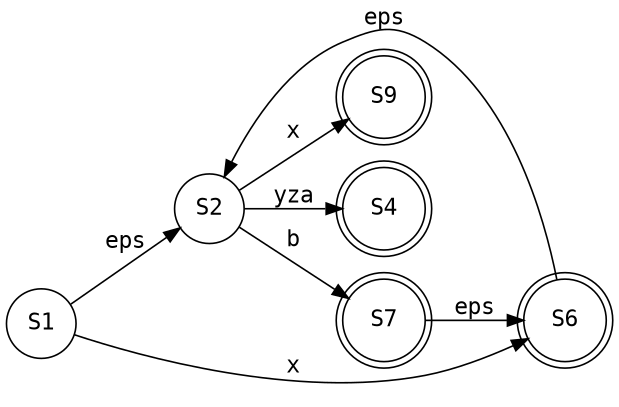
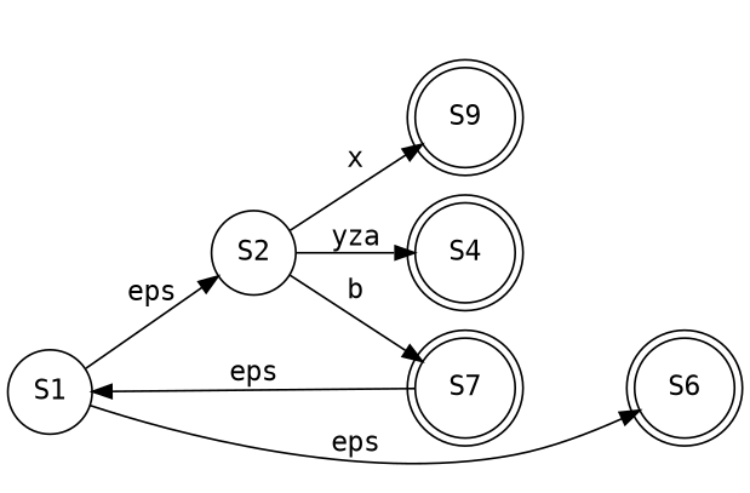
  digraph {
    fontname="DejaVu Sans Mono"
    rankdir=LR
    node [fontname="DejaVu Sans Mono" shape=doublecircle]
    edge [fontname="DejaVu Sans Mono"]
    n1 [label=S1 shape=circle]
    n2 [label=S2 shape=circle]
    n3 [label=S6]
    n4 [label=S9]
    n5 [label=S4]
    n6 [label=S7]
    n1 -> n2 [label=eps]
-   n1 -> n3 [label=x]
+   n1 -> n3 [label=eps]
    n2 -> n4 [label=x]
    n2 -> n5 [label=yza]
    n2 -> n6 [label=b]
-   n3 -> n2 [label=eps]
-   n6 -> n3 [label=eps]
+   n6 -> n1 [label=eps]
  }
